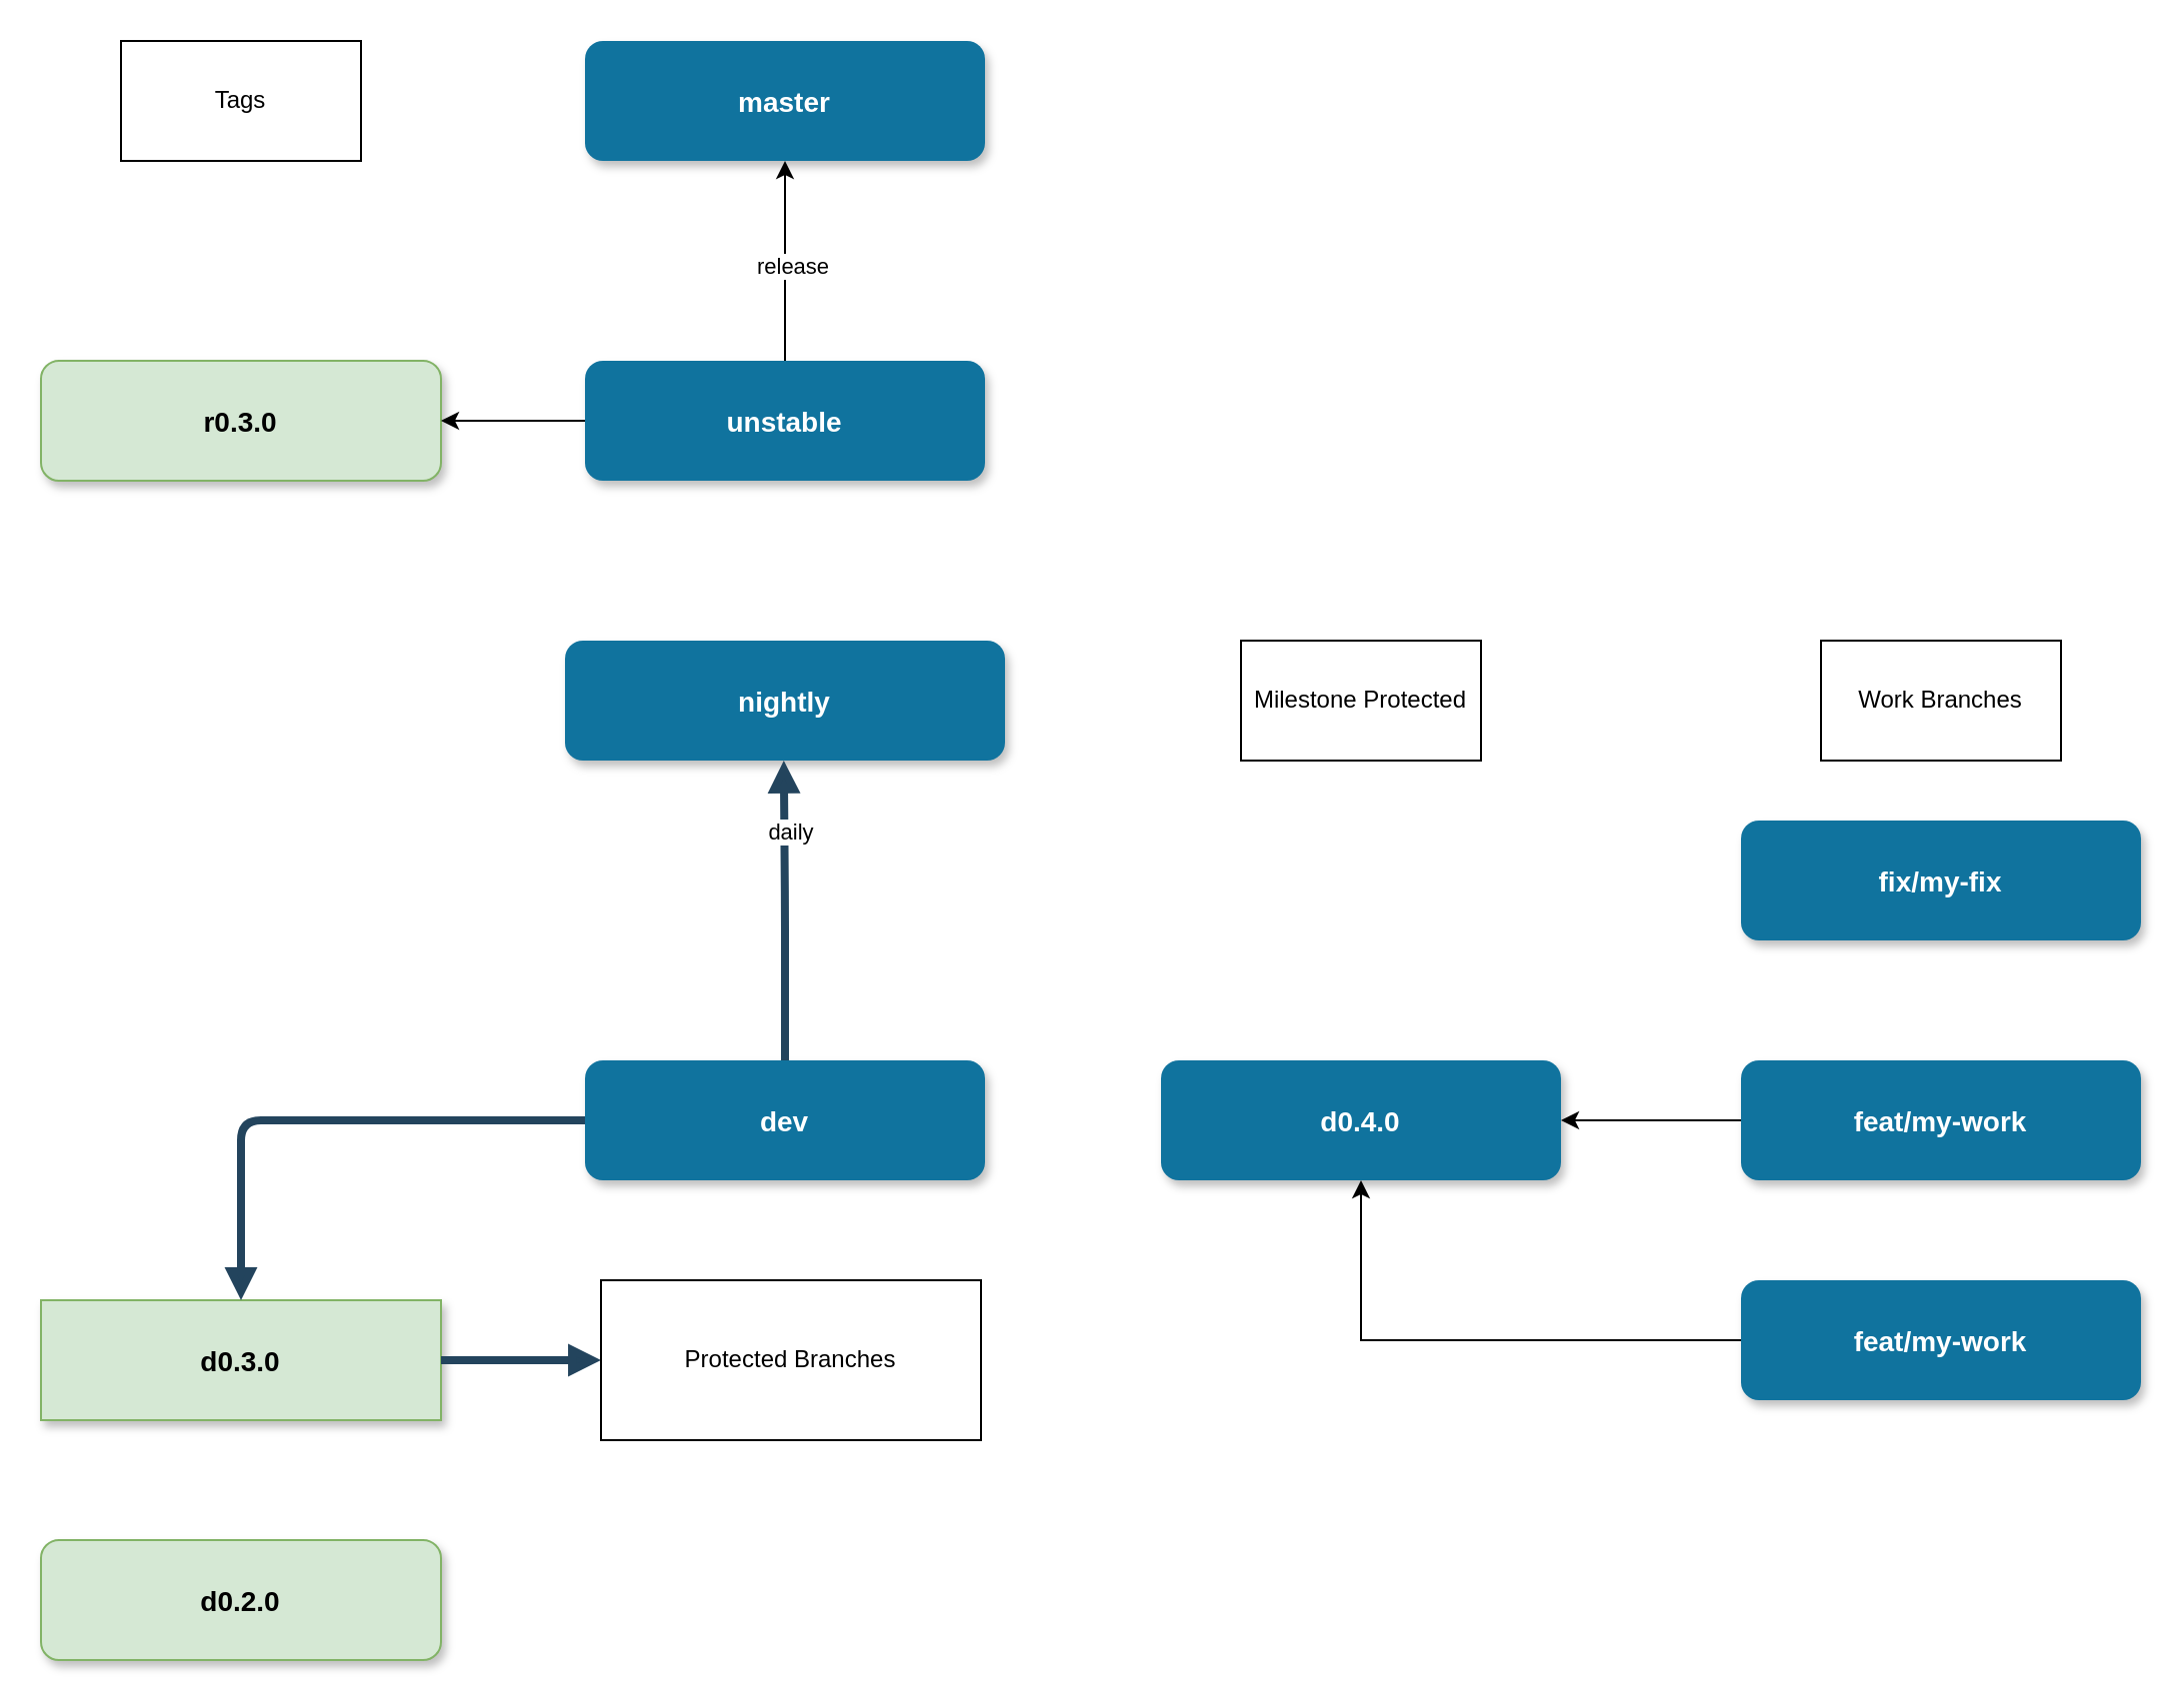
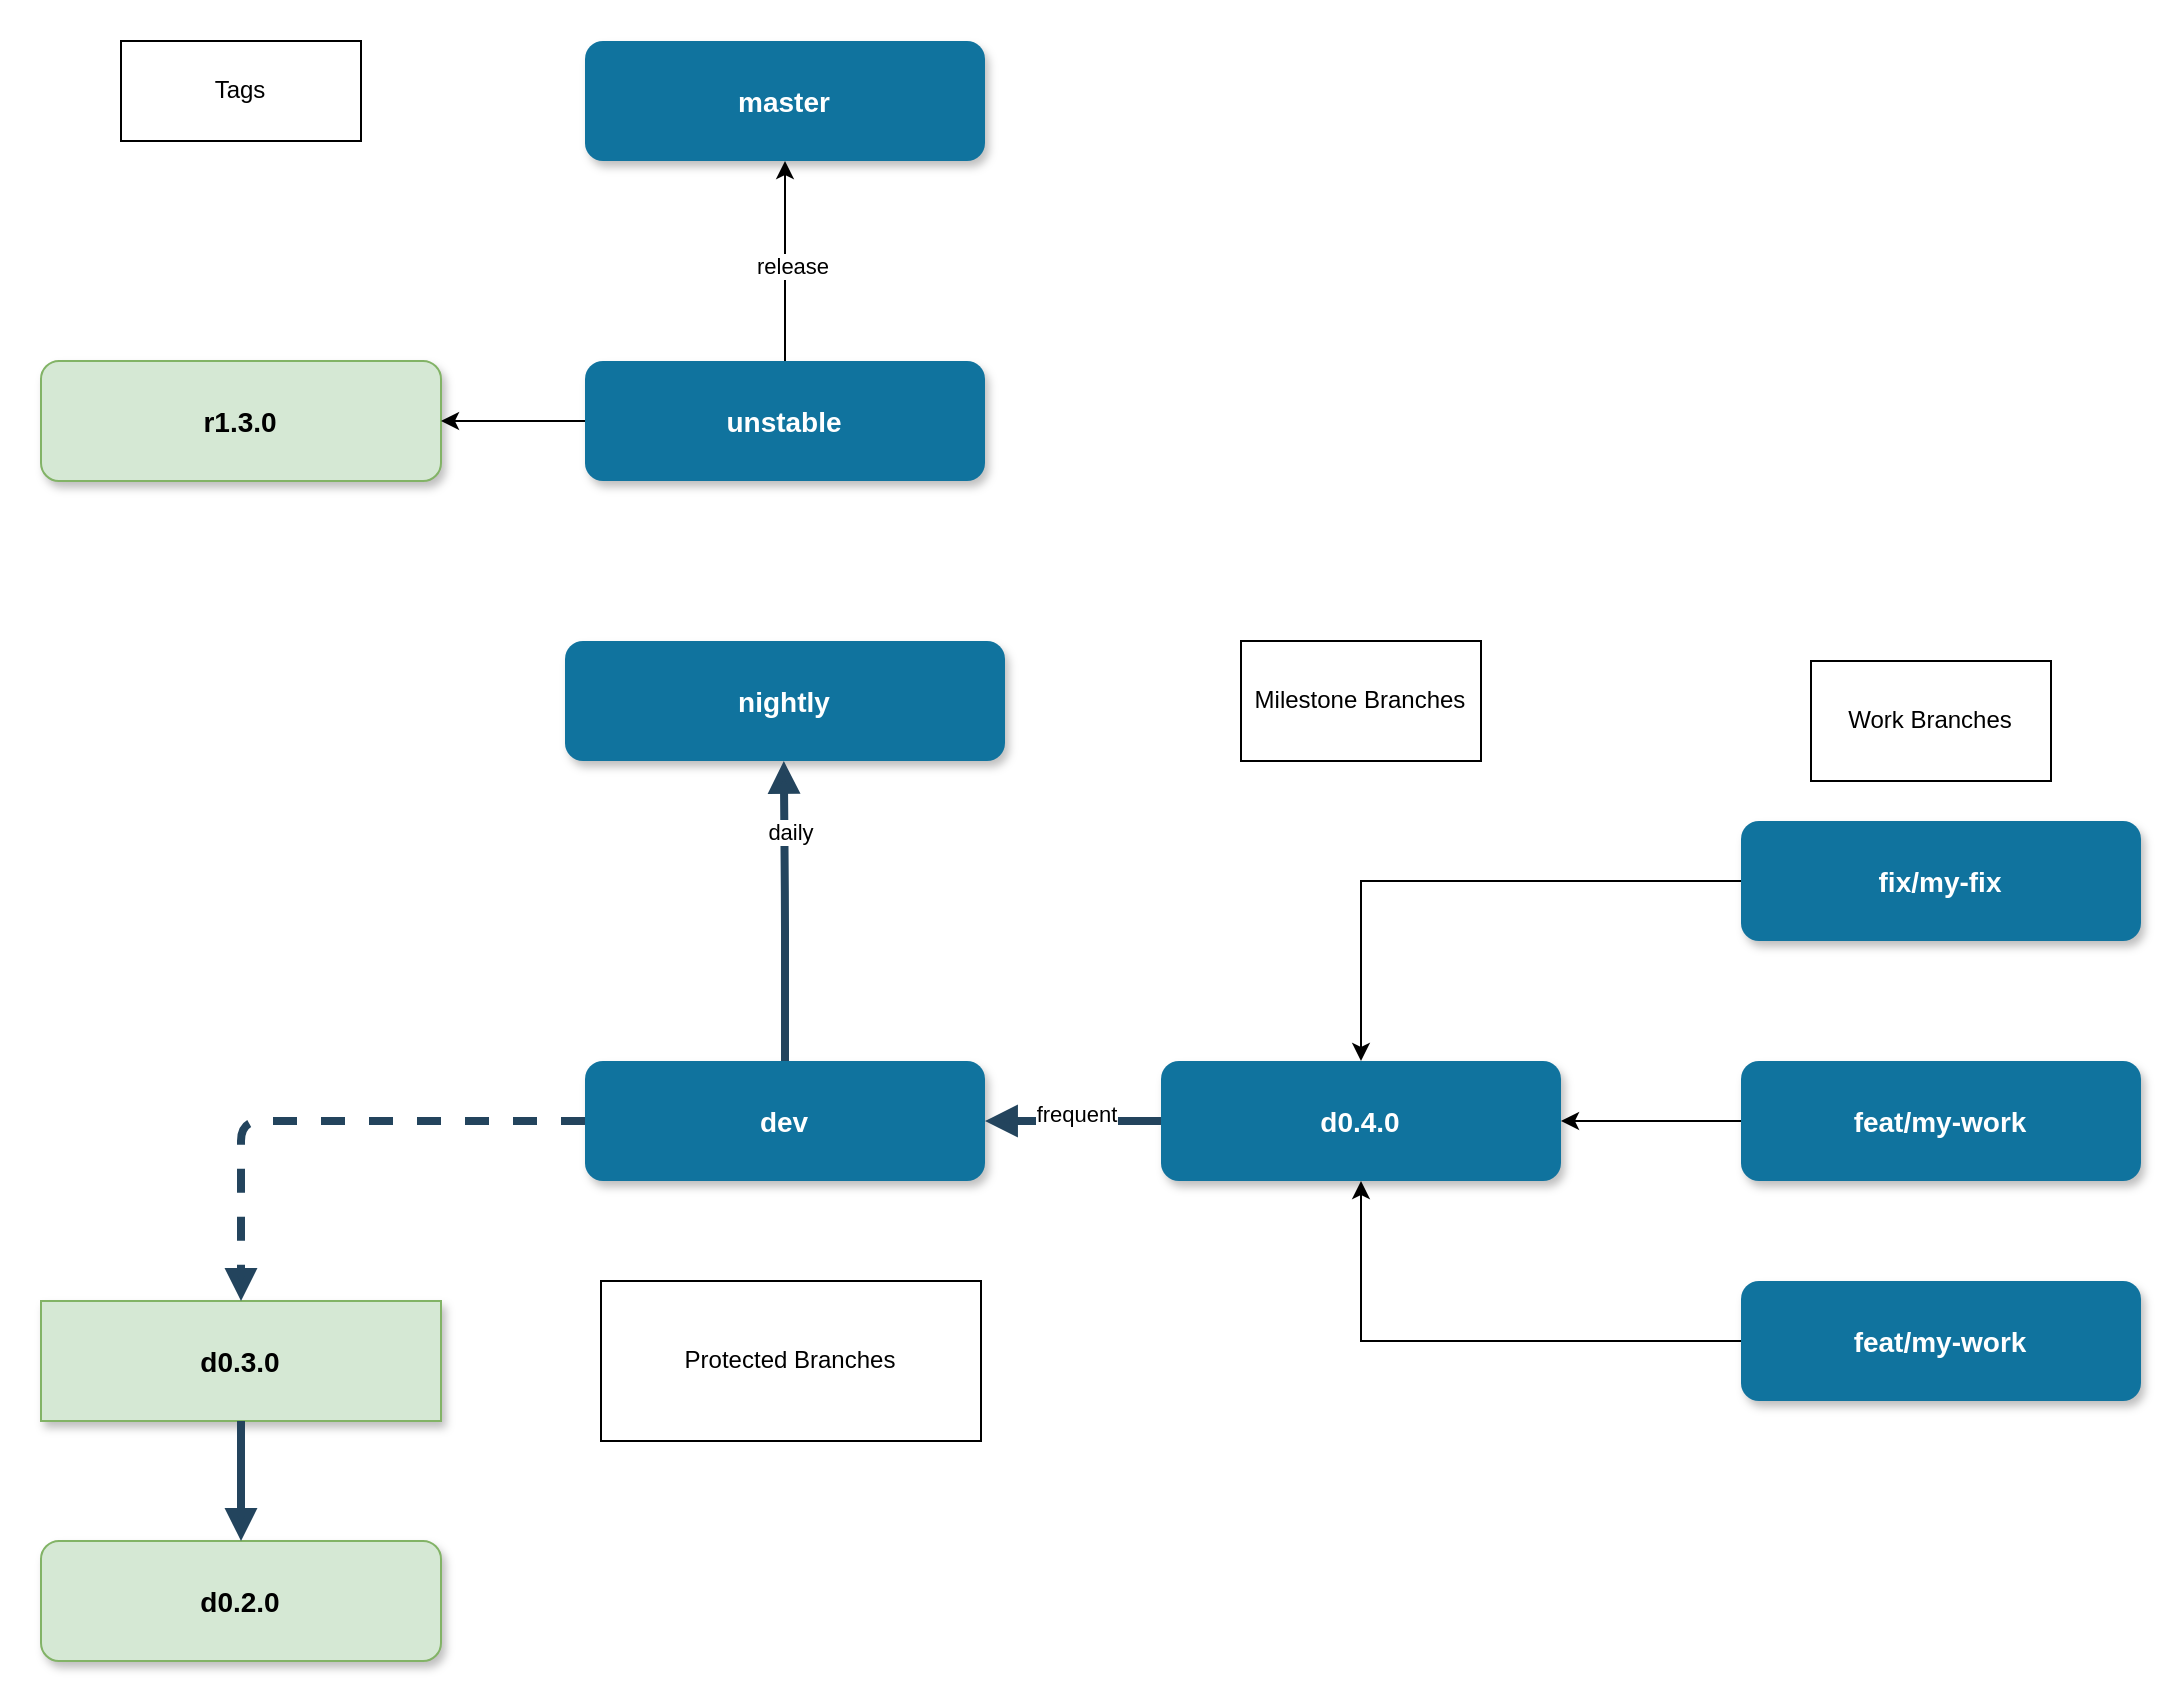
  <mxCell id="0" />
  <mxCell id="1" parent="0" />
  <mxCell id="2" value="master" style="rounded=1;fillColor=#10739E;strokeColor=none;shadow=1;gradientColor=none;fontStyle=1;fontColor=#FFFFFF;fontSize=14;" parent="1" vertex="1"><mxGeometry x="292" y="20" width="200" height="60" as="geometry" /></mxCell>
  <mxCell id="3" value="nightly" style="rounded=1;fillColor=#10739E;strokeColor=none;shadow=1;gradientColor=none;fontStyle=1;fontColor=#FFFFFF;fontSize=14;" parent="1" vertex="1"><mxGeometry x="282" y="320" width="220" height="60" as="geometry" /></mxCell>
  <mxCell id="4" value="d0.4.0" style="rounded=1;fillColor=#10739E;strokeColor=none;shadow=1;gradientColor=none;fontStyle=1;fontColor=#FFFFFF;fontSize=14;" parent="1" vertex="1"><mxGeometry x="580" y="530" width="200" height="60" as="geometry" /></mxCell>
  <mxCell id="5" value="dev" style="rounded=1;fillColor=#10739E;strokeColor=none;shadow=1;gradientColor=none;fontStyle=1;fontColor=#FFFFFF;fontSize=14;" parent="1" vertex="1"><mxGeometry x="292" y="530" width="200" height="60" as="geometry" /></mxCell>
  <mxCell id="6" value="d0.3.0" style="fillColor=#d5e8d4;strokeColor=#82b366;shadow=1;fontStyle=1;fontSize=14;rounded=0;" parent="1" vertex="1"><mxGeometry x="20" y="650" width="200" height="60" as="geometry" /></mxCell>
  <mxCell id="7" value="d0.2.0" style="rounded=1;fillColor=#d5e8d4;strokeColor=#82b366;shadow=1;fontStyle=1;fontSize=14;" parent="1" vertex="1"><mxGeometry x="20" y="770" width="200" height="60" as="geometry" /></mxCell>
  <mxCell id="8" value="" style="edgeStyle=elbowEdgeStyle;elbow=vertical;strokeWidth=4;endArrow=block;endFill=1;fontStyle=1;strokeColor=#23445D;" parent="1" source="5" edge="1"><mxGeometry x="72" y="165.5" width="100" height="100" as="geometry"><mxPoint x="391.41" y="650" as="sourcePoint" /><mxPoint x="391.41" y="380" as="targetPoint" /></mxGeometry></mxCell>
  <mxCell id="9" value="daily" style="edgeLabel;html=1;align=center;verticalAlign=middle;resizable=0;points=[];" vertex="1" connectable="0" parent="8"><mxGeometry relative="1" as="geometry"><mxPoint x="2" y="-40" as="offset" /></mxGeometry></mxCell>
- <mxCell id="12" value="" style="edgeStyle=elbowEdgeStyle;elbow=vertical;strokeWidth=4;endArrow=block;endFill=1;fontStyle=1;strokeColor=#23445D;" parent="1" source="5" target="6" edge="1"><mxGeometry x="72" y="185.5" width="100" height="100" as="geometry"><mxPoint x="-478" y="20" as="sourcePoint" /><mxPoint x="-378" y="-80" as="targetPoint" /><Array as="points"><mxPoint x="250" y="560" /></Array></mxGeometry></mxCell>
- <mxCell id="13" value="" style="edgeStyle=elbowEdgeStyle;elbow=vertical;strokeWidth=4;endArrow=block;endFill=1;fontStyle=1;strokeColor=#23445D;" parent="1" source="6" target="15" edge="1"><mxGeometry x="72" y="195.5" width="100" height="100" as="geometry"><mxPoint x="-478" y="30" as="sourcePoint" /><mxPoint x="-378" y="-70" as="targetPoint" /></mxGeometry></mxCell>
- <mxCell id="14" value="Tags" style="rounded=0;whiteSpace=wrap;html=1;" vertex="1" parent="1"><mxGeometry x="60" y="20" width="120" height="60" as="geometry" /></mxCell>
+ <mxCell id="10" value="" style="edgeStyle=elbowEdgeStyle;elbow=horizontal;strokeWidth=4;endArrow=block;endFill=1;fontStyle=1;strokeColor=#23445D;entryX=1;entryY=0.5;entryDx=0;entryDy=0;" parent="1" source="4" target="5" edge="1"><mxGeometry x="72" y="175.5" width="100" height="100" as="geometry"><mxPoint x="-478" y="10" as="sourcePoint" /><mxPoint x="-378" y="-90" as="targetPoint" /><Array as="points"><mxPoint x="660" y="560" /></Array></mxGeometry></mxCell>
+ <mxCell id="11" value="frequent" style="edgeLabel;html=1;align=center;verticalAlign=middle;resizable=0;points=[];" vertex="1" connectable="0" parent="10"><mxGeometry relative="1" as="geometry"><mxPoint x="1" y="-4" as="offset" /></mxGeometry></mxCell>
+ <mxCell id="12" value="" style="edgeStyle=elbowEdgeStyle;elbow=vertical;strokeWidth=4;endArrow=block;endFill=1;fontStyle=1;strokeColor=#23445D;dashed=1;" parent="1" source="5" target="6" edge="1"><mxGeometry x="72" y="185.5" width="100" height="100" as="geometry"><mxPoint x="-478" y="20" as="sourcePoint" /><mxPoint x="-378" y="-80" as="targetPoint" /><Array as="points"><mxPoint x="250" y="560" /></Array></mxGeometry></mxCell>
+ <mxCell id="13" value="" style="edgeStyle=elbowEdgeStyle;elbow=vertical;strokeWidth=4;endArrow=block;endFill=1;fontStyle=1;strokeColor=#23445D;" parent="1" source="6" target="7" edge="1"><mxGeometry x="72" y="195.5" width="100" height="100" as="geometry"><mxPoint x="-478" y="30" as="sourcePoint" /><mxPoint x="-378" y="-70" as="targetPoint" /></mxGeometry></mxCell>
+ <mxCell id="14" value="Tags" style="rounded=0;whiteSpace=wrap;html=1;" vertex="1" parent="1"><mxGeometry x="60" y="20" width="120" height="50" as="geometry" /></mxCell>
  <mxCell id="15" value="Protected Branches" style="rounded=0;whiteSpace=wrap;html=1;" vertex="1" parent="1"><mxGeometry x="300" y="640" width="190" height="80" as="geometry" /></mxCell>
- <mxCell id="16" value="Milestone Protected" style="rounded=0;whiteSpace=wrap;html=1;" vertex="1" parent="1"><mxGeometry x="620" y="320" width="120" height="60" as="geometry" /></mxCell>
- <mxCell id="17" value="Work Branches" style="rounded=0;whiteSpace=wrap;html=1;" vertex="1" parent="1"><mxGeometry x="910" y="320" width="120" height="60" as="geometry" /></mxCell>
+ <mxCell id="16" value="Milestone Branches" style="rounded=0;whiteSpace=wrap;html=1;" vertex="1" parent="1"><mxGeometry x="620" y="320" width="120" height="60" as="geometry" /></mxCell>
+ <mxCell id="17" value="Work Branches" style="rounded=0;whiteSpace=wrap;html=1;" vertex="1" parent="1"><mxGeometry x="905" y="330" width="120" height="60" as="geometry" /></mxCell>
  <mxCell id="18" value="feat/my-work" style="rounded=1;fillColor=#10739E;strokeColor=none;shadow=1;gradientColor=none;fontStyle=1;fontColor=#FFFFFF;fontSize=14;" vertex="1" parent="1"><mxGeometry x="870" y="530" width="200" height="60" as="geometry" /></mxCell>
  <mxCell id="19" value="" style="endArrow=classic;html=1;rounded=0;" edge="1" parent="1" source="18" target="4"><mxGeometry width="50" height="50" relative="1" as="geometry"><mxPoint x="470" y="480" as="sourcePoint" /><mxPoint x="520" y="430" as="targetPoint" /></mxGeometry></mxCell>
  <mxCell id="20" value="fix/my-fix" style="rounded=1;fillColor=#10739E;strokeColor=none;shadow=1;gradientColor=none;fontStyle=1;fontColor=#FFFFFF;fontSize=14;" vertex="1" parent="1"><mxGeometry x="870" y="410" width="200" height="60" as="geometry" /></mxCell>
+ <mxCell id="21" value="" style="endArrow=classic;html=1;rounded=0;" edge="1" parent="1" source="20" target="4"><mxGeometry width="50" height="50" relative="1" as="geometry"><mxPoint x="640" y="470" as="sourcePoint" /><mxPoint x="690" y="420" as="targetPoint" /><Array as="points"><mxPoint x="680" y="440" /></Array></mxGeometry></mxCell>
  <mxCell id="22" value="unstable" style="rounded=1;fillColor=#10739E;strokeColor=none;shadow=1;gradientColor=none;fontStyle=1;fontColor=#FFFFFF;fontSize=14;" vertex="1" parent="1"><mxGeometry x="292" y="180" width="200" height="60" as="geometry" /></mxCell>
  <mxCell id="23" value="" style="endArrow=classic;html=1;rounded=0;" edge="1" parent="1" source="22" target="2"><mxGeometry width="50" height="50" relative="1" as="geometry"><mxPoint x="580" y="180" as="sourcePoint" /><mxPoint x="530" y="300" as="targetPoint" /><Array as="points" /></mxGeometry></mxCell>
  <mxCell id="24" value="release" style="edgeLabel;html=1;align=center;verticalAlign=middle;resizable=0;points=[];" vertex="1" connectable="0" parent="23"><mxGeometry x="-0.043" y="-3" relative="1" as="geometry"><mxPoint as="offset" /></mxGeometry></mxCell>
- <mxCell id="25" value="r0.3.0" style="rounded=1;fillColor=#d5e8d4;strokeColor=#82b366;shadow=1;fontStyle=1;fontSize=14;" vertex="1" parent="1"><mxGeometry x="20" y="180" width="200" height="60" as="geometry" /></mxCell>
+ <mxCell id="25" value="r1.3.0" style="rounded=1;fillColor=#d5e8d4;strokeColor=#82b366;shadow=1;fontStyle=1;fontSize=14;" vertex="1" parent="1"><mxGeometry x="20" y="180" width="200" height="60" as="geometry" /></mxCell>
  <mxCell id="26" value="" style="endArrow=classic;html=1;rounded=0;" edge="1" parent="1" source="22" target="25"><mxGeometry width="50" height="50" relative="1" as="geometry"><mxPoint x="390" y="460" as="sourcePoint" /><mxPoint x="440" y="410" as="targetPoint" /></mxGeometry></mxCell>
  <mxCell id="27" value="feat/my-work" style="rounded=1;fillColor=#10739E;strokeColor=none;shadow=1;gradientColor=none;fontStyle=1;fontColor=#FFFFFF;fontSize=14;" vertex="1" parent="1"><mxGeometry x="870" y="640" width="200" height="60" as="geometry" /></mxCell>
  <mxCell id="28" value="" style="endArrow=classic;html=1;rounded=0;" edge="1" parent="1" source="27" target="4"><mxGeometry width="50" height="50" relative="1" as="geometry"><mxPoint x="660" y="510" as="sourcePoint" /><mxPoint x="710" y="460" as="targetPoint" /><Array as="points"><mxPoint x="680" y="670" /></Array></mxGeometry></mxCell>
